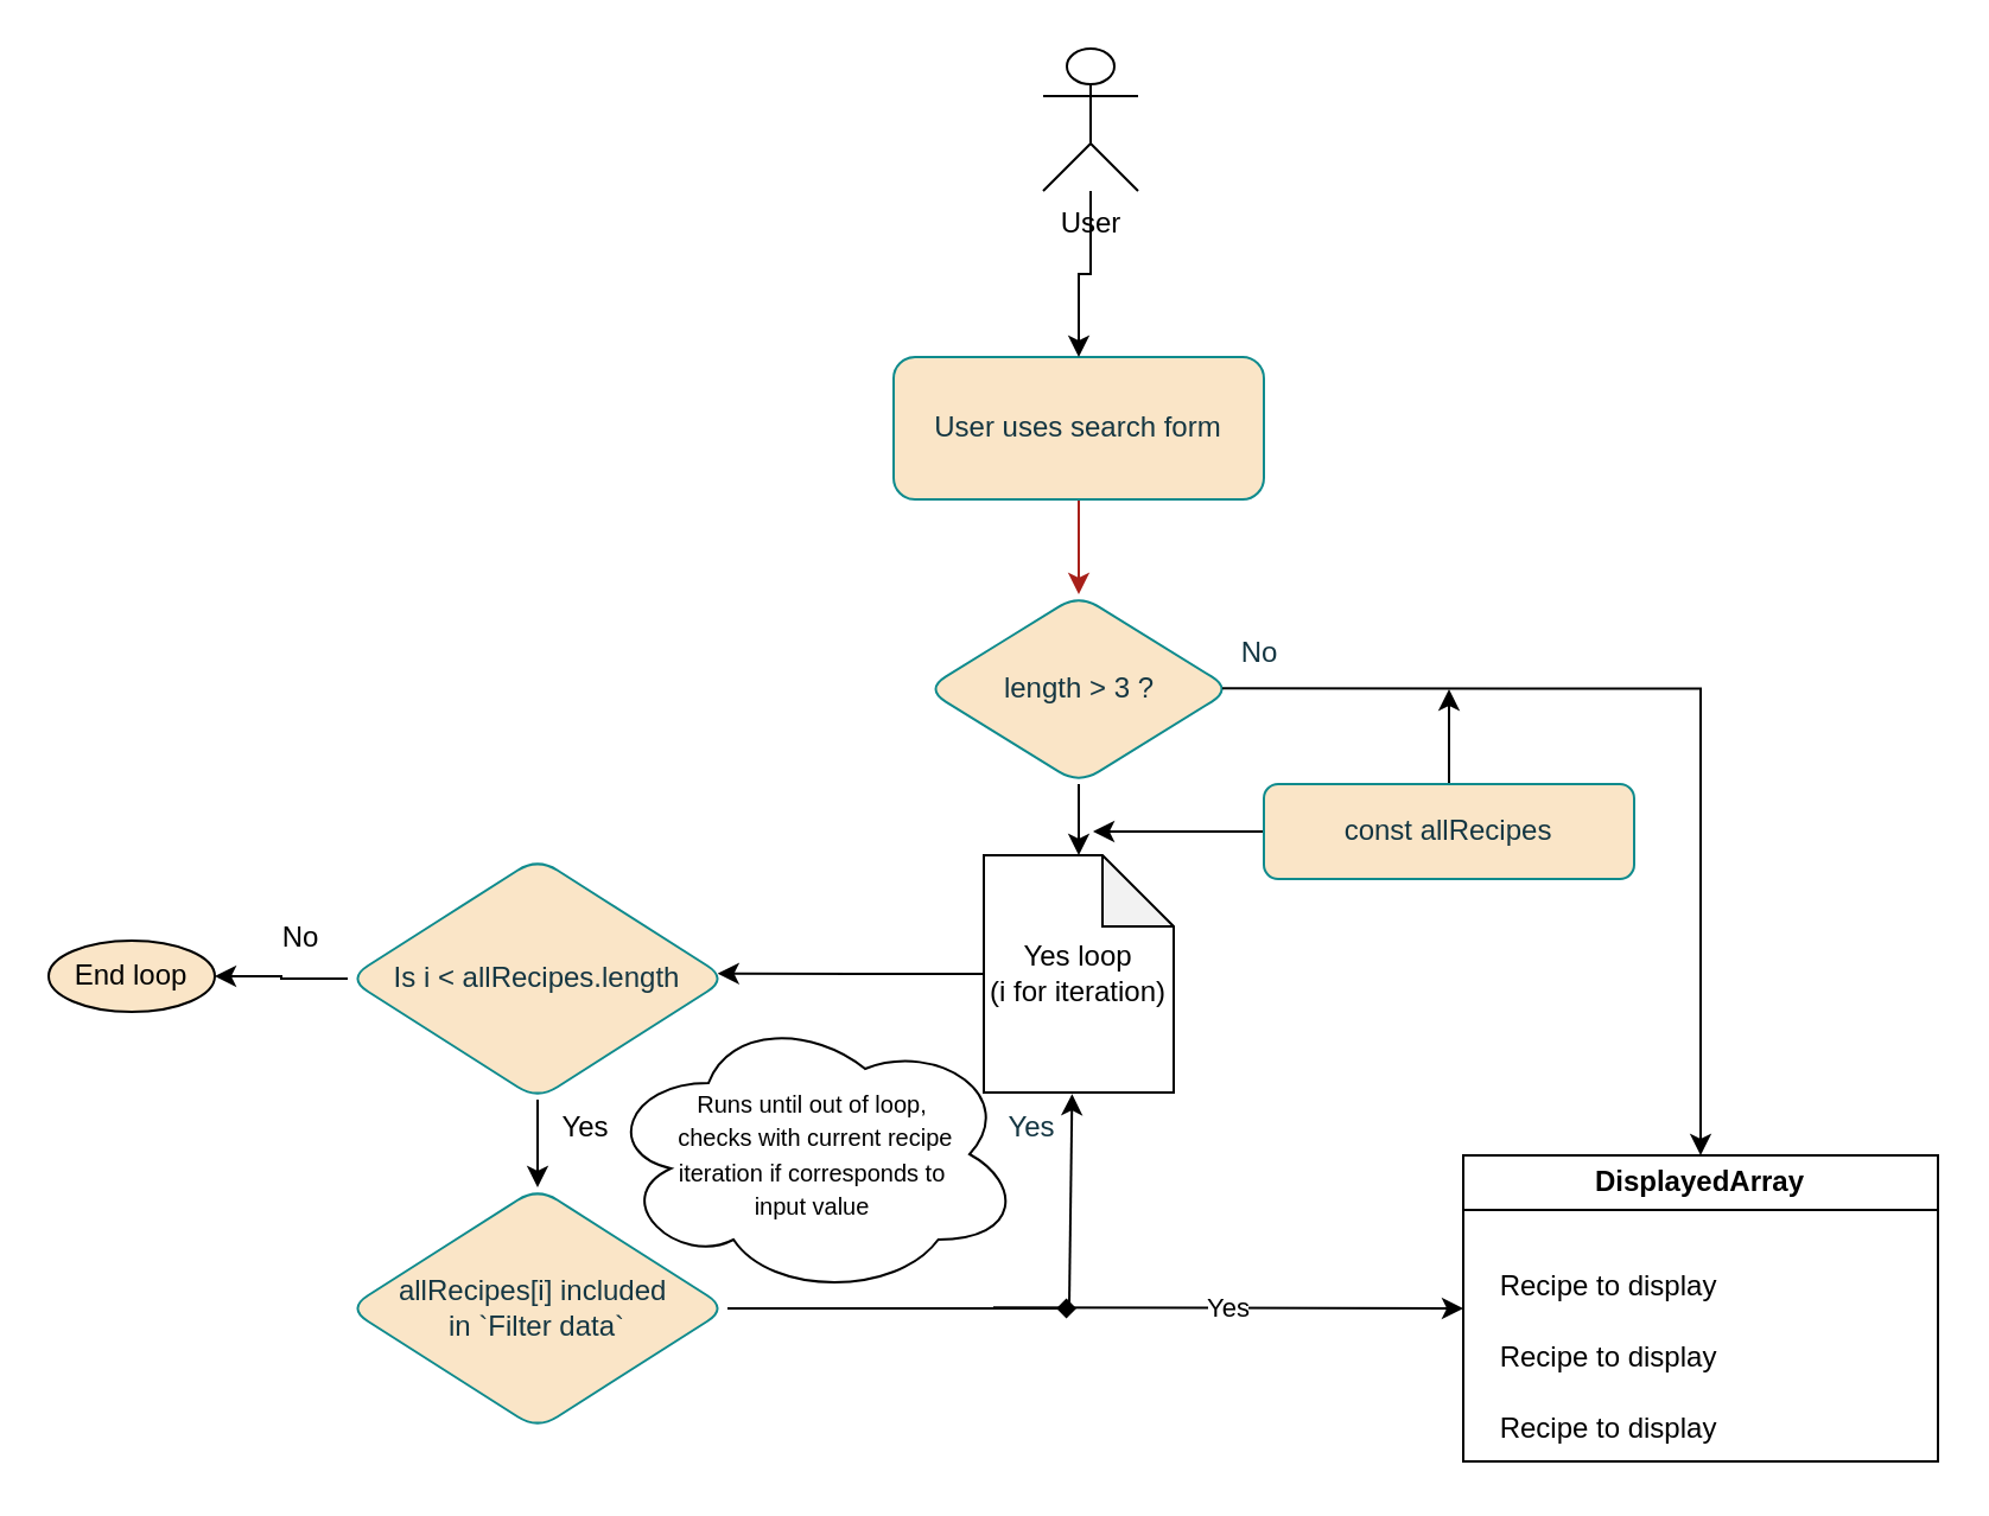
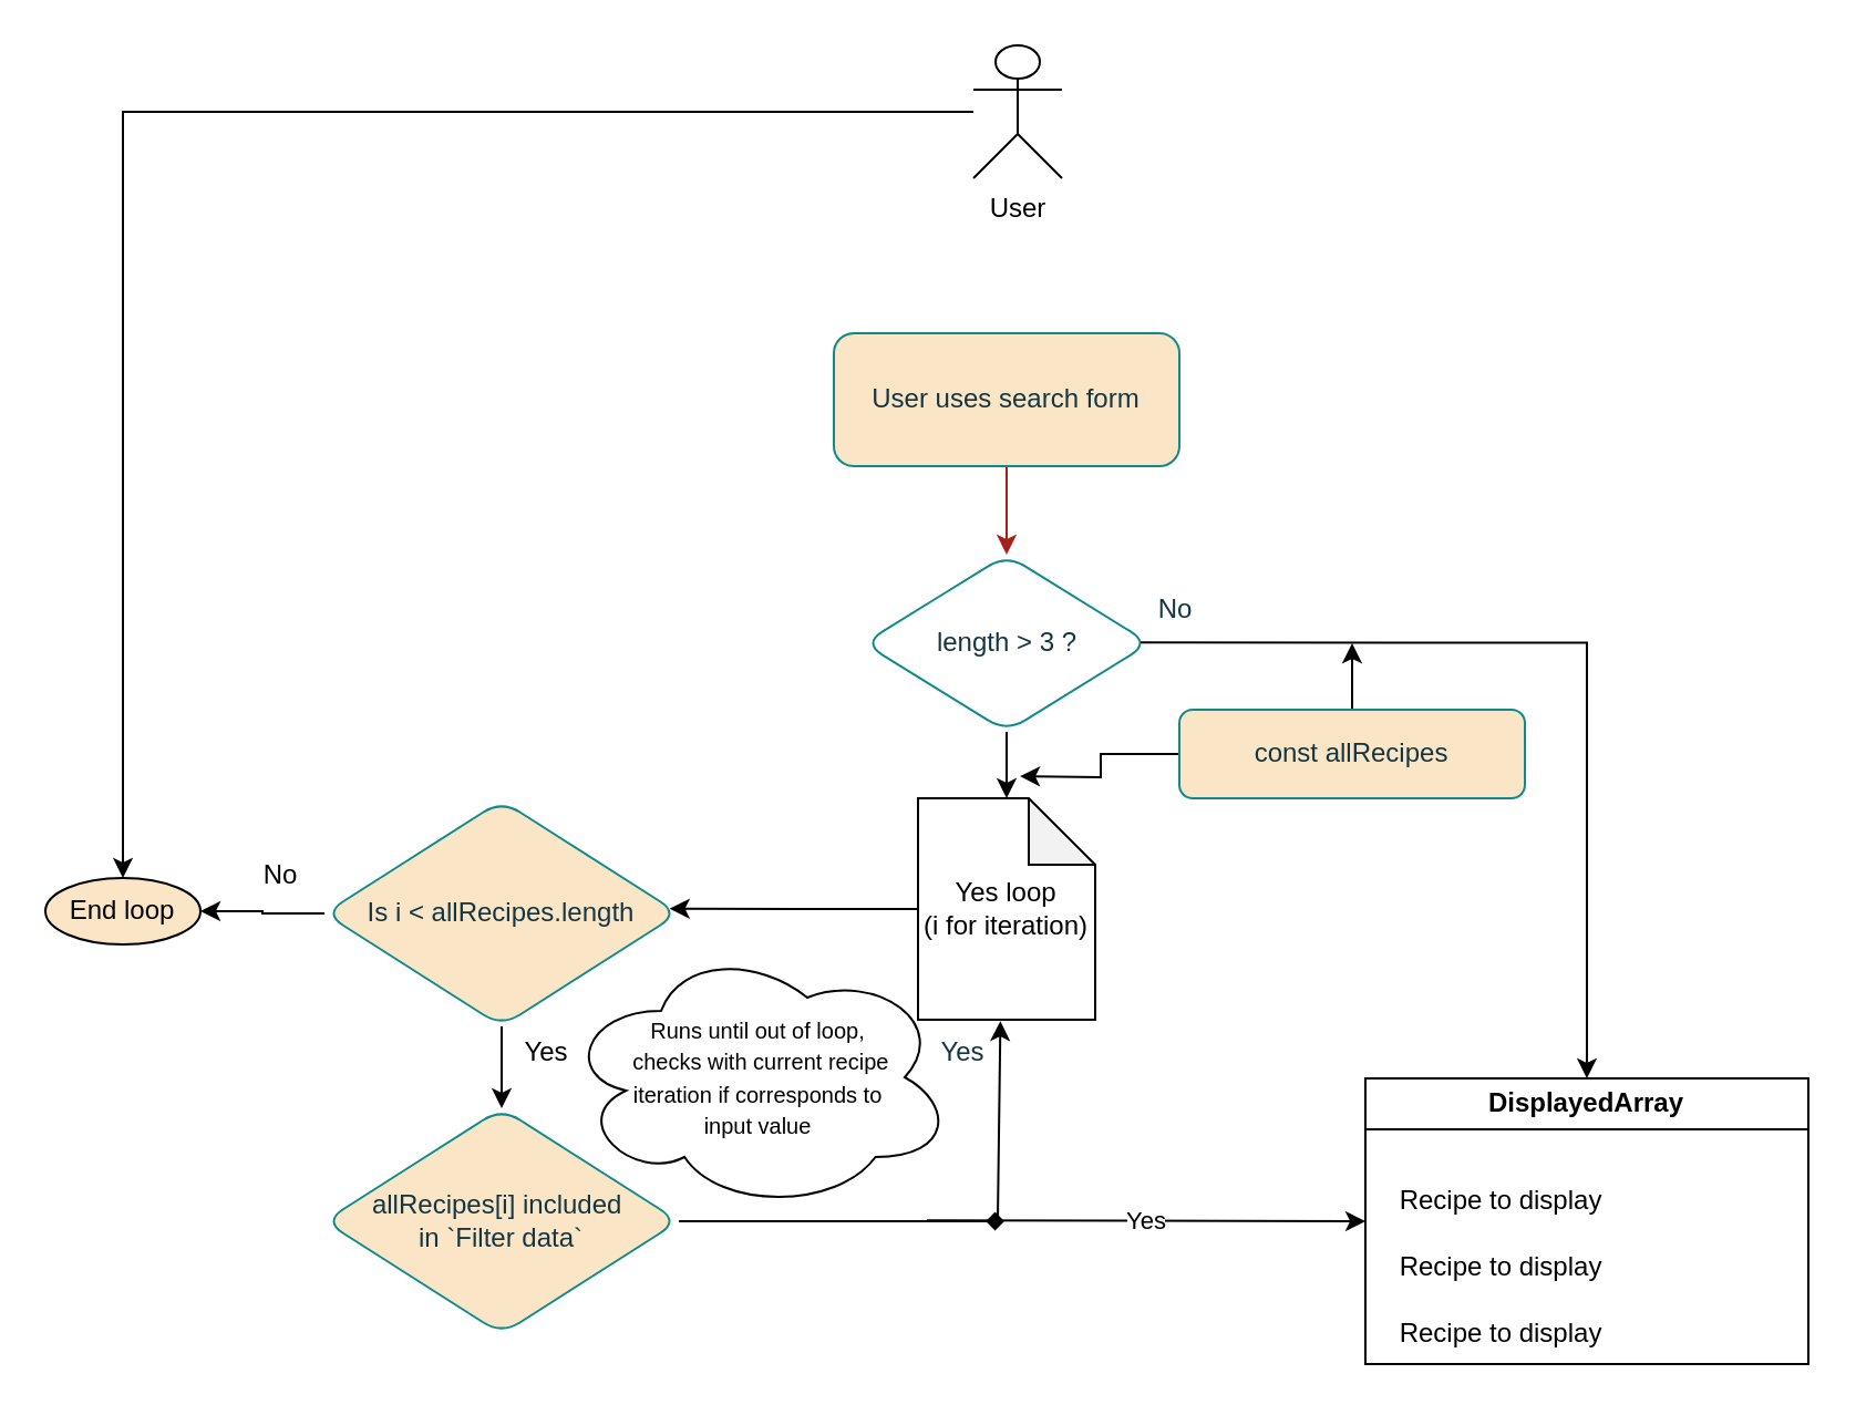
  <mxCell id="0" />
  <mxCell id="1" parent="0" />
  <mxCell id="2" value="" style="edgeStyle=orthogonalEdgeStyle;rounded=1;orthogonalLoop=1;jettySize=auto;html=1;labelBackgroundColor=none;strokeColor=#A8201A;fontColor=default;" parent="1" source="3" target="4" edge="1"><mxGeometry relative="1" as="geometry" /></mxCell>
  <mxCell id="3" value="User uses search form" style="rounded=1;whiteSpace=wrap;html=1;labelBackgroundColor=none;fillColor=#FAE5C7;strokeColor=#0F8B8D;fontColor=#143642;" parent="1" vertex="1"><mxGeometry x="376" y="150" width="156" height="60" as="geometry" /></mxCell>
- <mxCell id="4" value="length &amp;gt; 3 ?" style="rhombus;whiteSpace=wrap;html=1;rounded=1;labelBackgroundColor=none;fillColor=#FAE5C7;strokeColor=#0F8B8D;fontColor=#143642;" parent="1" vertex="1"><mxGeometry x="389.5" y="250" width="129" height="80" as="geometry" /></mxCell>
+ <mxCell id="4" value="length &amp;gt; 3 ?" style="rhombus;whiteSpace=wrap;html=1;rounded=1;labelBackgroundColor=none;fillColor=#ffffff;strokeColor=#0F8B8D;fontColor=#143642;" parent="1" vertex="1"><mxGeometry x="389.5" y="250" width="129" height="80" as="geometry" /></mxCell>
  <mxCell id="5" value="Yes" style="text;html=1;align=center;verticalAlign=middle;resizable=0;points=[];autosize=1;strokeColor=none;fillColor=none;labelBackgroundColor=none;fontColor=#143642;rounded=1;" parent="1" vertex="1"><mxGeometry x="414" y="460" width="40" height="30" as="geometry" /></mxCell>
- <mxCell id="6" value="" style="edgeStyle=orthogonalEdgeStyle;rounded=0;orthogonalLoop=1;jettySize=auto;html=1;" parent="1" source="7" target="3" edge="1"><mxGeometry relative="1" as="geometry" /></mxCell>
+ <mxCell id="6" value="" style="edgeStyle=orthogonalEdgeStyle;rounded=0;orthogonalLoop=1;jettySize=auto;html=1;" parent="1" source="7" target="22" edge="1"><mxGeometry relative="1" as="geometry" /></mxCell>
  <mxCell id="7" value="User" style="shape=umlActor;verticalLabelPosition=bottom;verticalAlign=top;html=1;outlineConnect=0;" parent="1" vertex="1"><mxGeometry x="439" y="20" width="40" height="60" as="geometry" /></mxCell>
  <mxCell id="8" style="edgeStyle=orthogonalEdgeStyle;rounded=0;orthogonalLoop=1;jettySize=auto;html=1;exitX=0.969;exitY=0.496;exitDx=0;exitDy=0;entryX=0.5;entryY=0;entryDx=0;entryDy=0;exitPerimeter=0;" edge="1" parent="1" source="4" target="9"><mxGeometry relative="1" as="geometry"><mxPoint x="534" y="409" as="sourcePoint" /><Array as="points"><mxPoint x="716" y="290" /></Array></mxGeometry></mxCell>
  <mxCell id="9" value="DisplayedArray" style="swimlane;whiteSpace=wrap;html=1;" parent="1" vertex="1"><mxGeometry x="616" y="486.5" width="200" height="129" as="geometry"><mxRectangle x="670" y="790" width="110" height="30" as="alternateBounds" /></mxGeometry></mxCell>
  <mxCell id="10" value="Recipe to display" style="text;html=1;align=center;verticalAlign=middle;resizable=0;points=[];autosize=1;strokeColor=none;fillColor=none;" parent="9" vertex="1"><mxGeometry x="6" y="40" width="110" height="30" as="geometry" /></mxCell>
  <mxCell id="11" value="Recipe to display" style="text;html=1;align=center;verticalAlign=middle;resizable=0;points=[];autosize=1;strokeColor=none;fillColor=none;" parent="9" vertex="1"><mxGeometry x="6" y="70" width="110" height="30" as="geometry" /></mxCell>
  <mxCell id="12" value="Recipe to display" style="text;html=1;align=center;verticalAlign=middle;resizable=0;points=[];autosize=1;strokeColor=none;fillColor=none;" parent="9" vertex="1"><mxGeometry x="6" y="100" width="110" height="30" as="geometry" /></mxCell>
  <mxCell id="13" style="edgeStyle=orthogonalEdgeStyle;rounded=0;orthogonalLoop=1;jettySize=auto;html=1;" edge="1" parent="1" source="15"><mxGeometry relative="1" as="geometry"><mxPoint x="610" y="290" as="targetPoint" /></mxGeometry></mxCell>
  <mxCell id="14" style="edgeStyle=orthogonalEdgeStyle;rounded=0;orthogonalLoop=1;jettySize=auto;html=1;" edge="1" parent="1" source="15"><mxGeometry relative="1" as="geometry"><mxPoint x="460" y="350" as="targetPoint" /></mxGeometry></mxCell>
- <mxCell id="15" value="const allRecipes" style="rounded=1;whiteSpace=wrap;html=1;labelBackgroundColor=none;fillColor=#FAE5C7;strokeColor=#0F8B8D;fontColor=#143642;" parent="1" vertex="1"><mxGeometry x="532" y="330" width="156" height="40" as="geometry" /></mxCell>
+ <mxCell id="15" value="const allRecipes" style="rounded=1;whiteSpace=wrap;html=1;labelBackgroundColor=none;fillColor=#FAE5C7;strokeColor=#0F8B8D;fontColor=#143642;" parent="1" vertex="1"><mxGeometry x="532" y="320" width="156" height="40" as="geometry" /></mxCell>
  <mxCell id="16" style="edgeStyle=orthogonalEdgeStyle;rounded=0;orthogonalLoop=1;jettySize=auto;html=1;entryX=0.974;entryY=0.479;entryDx=0;entryDy=0;entryPerimeter=0;" parent="1" source="17" target="20" edge="1"><mxGeometry relative="1" as="geometry"><mxPoint x="310" y="410" as="targetPoint" /></mxGeometry></mxCell>
  <mxCell id="17" value="Yes loop&lt;div&gt;(i for iteration)&lt;/div&gt;" style="shape=note;whiteSpace=wrap;html=1;backgroundOutline=1;darkOpacity=0.05;" parent="1" vertex="1"><mxGeometry x="414" y="360" width="80" height="100" as="geometry" /></mxCell>
  <mxCell id="18" style="edgeStyle=orthogonalEdgeStyle;rounded=0;orthogonalLoop=1;jettySize=auto;html=1;entryX=1;entryY=0.5;entryDx=0;entryDy=0;" parent="1" source="20" target="22" edge="1"><mxGeometry relative="1" as="geometry"><mxPoint x="100" y="412" as="targetPoint" /></mxGeometry></mxCell>
  <mxCell id="19" style="edgeStyle=orthogonalEdgeStyle;rounded=0;orthogonalLoop=1;jettySize=auto;html=1;entryX=0.5;entryY=0;entryDx=0;entryDy=0;" parent="1" source="20" target="25" edge="1"><mxGeometry relative="1" as="geometry"><mxPoint x="226" y="500" as="targetPoint" /></mxGeometry></mxCell>
  <mxCell id="20" value="Is i &amp;lt; allRecipes.length" style="rhombus;whiteSpace=wrap;html=1;rounded=1;labelBackgroundColor=none;fillColor=#FAE5C7;strokeColor=#0F8B8D;fontColor=#143642;" parent="1" vertex="1"><mxGeometry x="146" y="361" width="160" height="102" as="geometry" /></mxCell>
  <mxCell id="21" value="No" style="text;html=1;align=center;verticalAlign=middle;resizable=0;points=[];autosize=1;strokeColor=none;fillColor=none;" parent="1" vertex="1"><mxGeometry x="106" y="380" width="40" height="30" as="geometry" /></mxCell>
  <mxCell id="22" value="End loop" style="ellipse;whiteSpace=wrap;html=1;fillColor=#fae5c7;" parent="1" vertex="1"><mxGeometry x="20" y="396" width="70" height="30" as="geometry" /></mxCell>
  <mxCell id="23" value="Yes" style="text;html=1;align=center;verticalAlign=middle;resizable=0;points=[];autosize=1;strokeColor=none;fillColor=none;" parent="1" vertex="1"><mxGeometry x="226" y="460" width="40" height="30" as="geometry" /></mxCell>
  <mxCell id="24" style="rounded=1;orthogonalLoop=1;jettySize=auto;html=1;strokeColor=default;edgeStyle=orthogonalEdgeStyle;elbow=vertical;curved=1;endArrow=diamond;endFill=1;" parent="1" source="25" edge="1"><mxGeometry relative="1" as="geometry"><mxPoint x="453" y="551" as="targetPoint" /></mxGeometry></mxCell>
  <mxCell id="25" value="allRecipes[i] included&amp;nbsp;&lt;div&gt;in `&lt;span style=&quot;background-color: initial;&quot;&gt;Filter data`&lt;/span&gt;&lt;/div&gt;" style="rhombus;whiteSpace=wrap;html=1;rounded=1;labelBackgroundColor=none;fillColor=#FAE5C7;strokeColor=#0F8B8D;fontColor=#143642;" parent="1" vertex="1"><mxGeometry x="146" y="500" width="160" height="102" as="geometry" /></mxCell>
  <mxCell id="26" value="" style="endArrow=classic;html=1;rounded=0;entryX=0;entryY=0.5;entryDx=0;entryDy=0;" parent="1" target="9" edge="1"><mxGeometry relative="1" as="geometry"><mxPoint x="418" y="550.63" as="sourcePoint" /><mxPoint x="620" y="550" as="targetPoint" /></mxGeometry></mxCell>
  <mxCell id="27" value="Yes" style="edgeLabel;resizable=0;html=1;;align=center;verticalAlign=middle;" parent="26" connectable="0" vertex="1"><mxGeometry relative="1" as="geometry" /></mxCell>
  <mxCell id="28" style="edgeStyle=orthogonalEdgeStyle;rounded=0;orthogonalLoop=1;jettySize=auto;html=1;exitX=0.5;exitY=1;exitDx=0;exitDy=0;entryX=0.5;entryY=0;entryDx=0;entryDy=0;entryPerimeter=0;" edge="1" parent="1" source="4" target="17"><mxGeometry relative="1" as="geometry"><mxPoint x="454" y="460" as="sourcePoint" /></mxGeometry></mxCell>
  <mxCell id="29" value="" style="endArrow=classic;html=1;rounded=0;entryX=0.465;entryY=1.006;entryDx=0;entryDy=0;entryPerimeter=0;" edge="1" parent="1" target="17"><mxGeometry width="50" height="50" relative="1" as="geometry"><mxPoint x="450" y="550" as="sourcePoint" /><mxPoint x="610" y="380" as="targetPoint" /></mxGeometry></mxCell>
  <mxCell id="30" value="No" style="text;html=1;align=center;verticalAlign=middle;resizable=0;points=[];autosize=1;strokeColor=none;fillColor=none;labelBackgroundColor=none;fontColor=#143642;rounded=1;" vertex="1" parent="1"><mxGeometry x="510" y="260" width="40" height="30" as="geometry" /></mxCell>
  <mxCell id="31" value="&lt;font style=&quot;font-size: 10px;&quot;&gt;Runs until out of&amp;nbsp;&lt;/font&gt;&lt;span style=&quot;font-size: 10px; background-color: initial;&quot;&gt;loop,&lt;/span&gt;&lt;div&gt;&lt;span style=&quot;font-size: 10px; background-color: initial;&quot;&gt;&amp;nbsp;&lt;/span&gt;&lt;span style=&quot;font-size: 10px; background-color: initial;&quot;&gt;checks with current&amp;nbsp;&lt;/span&gt;&lt;span style=&quot;font-size: 10px; background-color: initial;&quot;&gt;recipe&lt;/span&gt;&lt;/div&gt;&lt;div&gt;&lt;span style=&quot;font-size: 10px; background-color: initial;&quot;&gt;&amp;nbsp;iteration if corresponds to&amp;nbsp;&lt;/span&gt;&lt;/div&gt;&lt;div&gt;&lt;span style=&quot;font-size: 10px; background-color: initial;&quot;&gt;input value&lt;/span&gt;&lt;/div&gt;" style="ellipse;shape=cloud;whiteSpace=wrap;html=1;" vertex="1" parent="1"><mxGeometry x="254" y="426" width="176" height="120" as="geometry" /></mxCell>
